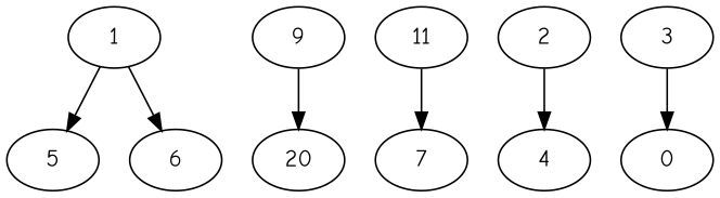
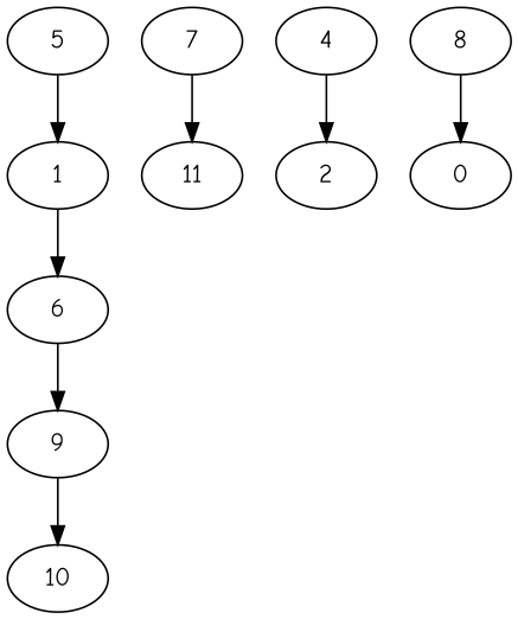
  digraph {
    fontname="Comic Neue"
    node [fontname="Comic Neue"]
    edge [fontname="Comic Neue"]
    1 [alpha=38.46]
    5 [alpha=48.74]
    6 [alpha=38.11]
    9 [alpha=27.36]
    7 [alpha=46.97]
    11 [alpha=45.80]
-   10 [alpha=32.85 label=20]
+   10 [alpha=32.85]
    2 [alpha=40.94]
    4 [alpha=38.69]
-   3 [alpha=38.25]
+   3 [alpha=38.25 label=8]
    n11 [alpha=45.37 label=0]
-   1 -> 5
+   5 -> 1
    1 -> 6
+   6 -> 9
    9 -> 10
-   11 -> 7
-   2 -> 4
+   7 -> 11
+   4 -> 2
    3 -> n11
  }
